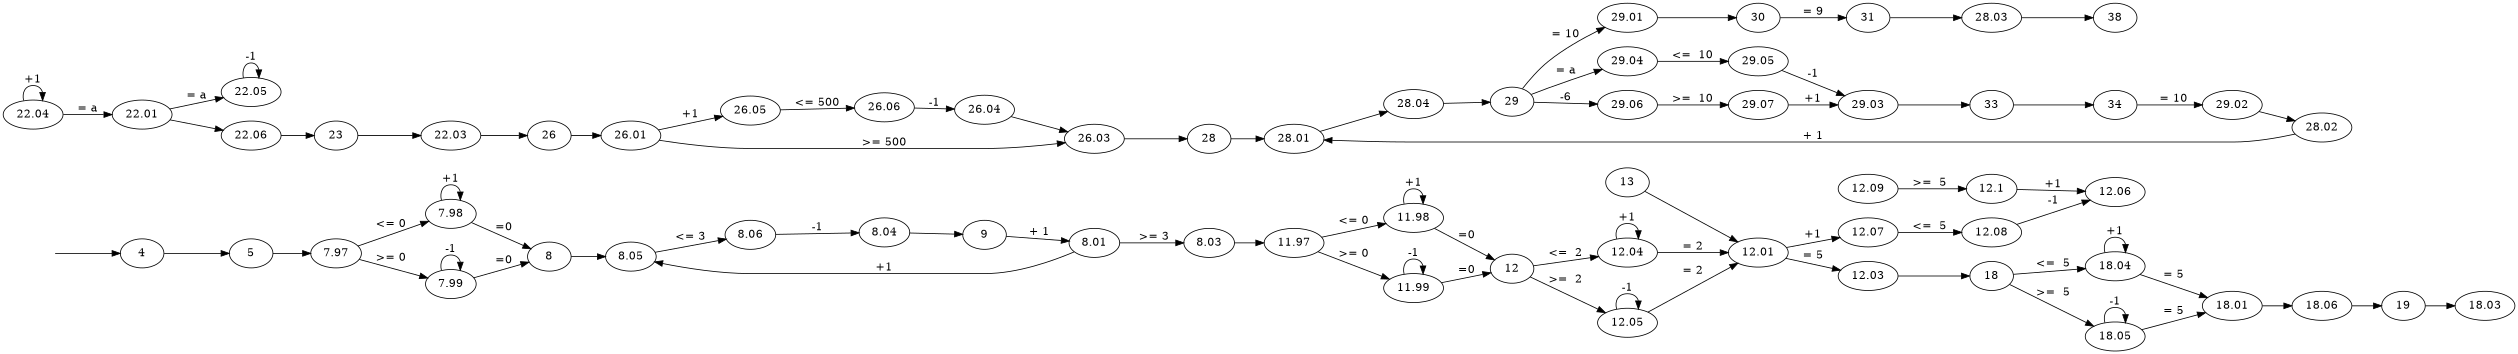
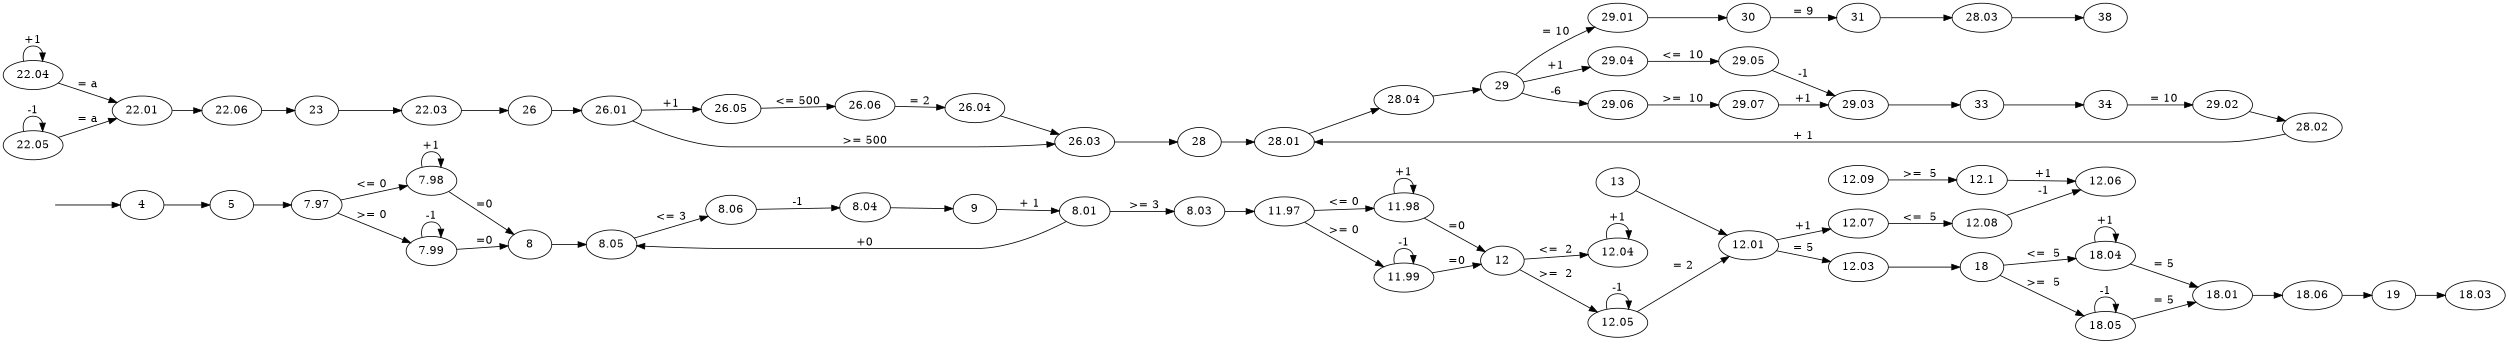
  digraph {
    rankdir=LR
    n1 [label=4]
    n2 [label=5]
    n3 [label=7.97]
    n4 [label=7.98]
    n5 [label=7.99]
    n6 [label=8]
    n7 [label=8.05]
    n8 [label=8.01]
    n9 [label=8.03]
    n10 [label=8.06]
    n11 [label=11.97]
    n12 [label=8.04]
    n13 [label=9]
    n14 [label=11.98]
    n15 [label=11.99]
    n16 [label=12]
    n17 [label=12.04]
    n18 [label=12.05]
    n19 [label=12.01]
    n20 [label=12.07]
    n21 [label=12.03]
    n22 [label=12.08]
    n23 [label=12.09]
    n24 [label=12.1]
    n25 [label=18]
    n26 [label=12.06]
    n27 [label=13]
    n28 [label=18.04]
    n29 [label=18.05]
    n30 [label=18.01]
    n31 [label=18.06]
    n32 [label=19]
    n33 [label=18.03]
    n34 [label=22.04]
    n35 [label=22.01]
    n36 [label=22.05]
    n37 [label=22.06]
    n38 [label=23]
    n39 [label=22.03]
    n40 [label=26]
    n41 [label=26.01]
    n42 [label=26.05]
    n43 [label=26.03]
    n44 [label=26.06]
    n45 [label=28]
    n46 [label=26.04]
    n47 [label=28.01]
    n48 [label=28.04]
    n49 [label=29]
    n50 [label=29.01]
    n51 [label=29.04]
    n52 [label=29.06]
    n53 [label=30]
    n54 [label=29.05]
    n55 [label=29.07]
    n56 [label=31]
    n57 [label=28.03]
    n58 [label=38]
    n59 [label=29.03]
    n60 [label=33]
    n61 [label=34]
    n62 [label=29.02]
    n63 [label=28.02]
    Qi [style=invis]
    n1 -> n2
    n2 -> n3
    n3 -> n4 [label="<= 0"]
    n3 -> n5 [label=">= 0"]
    n4 -> n4 [label="+1"]
    n4 -> n6 [label="=0"]
    n5 -> n5 [label=-1]
    n5 -> n6 [label="=0"]
    n6 -> n7
    n7 -> n10 [label="<= 3"]
-   n8 -> n7 [label="+1"]
+   n8 -> n7 [label="+0"]
    n8 -> n9 [label=">= 3"]
    n9 -> n11
    n10 -> n12 [label=-1]
    n11 -> n14 [label="<= 0"]
    n11 -> n15 [label=">= 0"]
    n12 -> n13
    n13 -> n8 [label="+ 1"]
    n14 -> n14 [label="+1"]
    n14 -> n16 [label="=0"]
    n15 -> n15 [label=-1]
    n15 -> n16 [label="=0"]
    n16 -> n17 [label="<=  2"]
    n16 -> n18 [label=">=  2"]
    n17 -> n17 [label="+1"]
-   n17 -> n19 [label="= 2"]
    n18 -> n18 [label=-1]
    n18 -> n19 [label="= 2"]
    n19 -> n20 [label="+1"]
    n19 -> n21 [label="= 5"]
    n20 -> n22 [label="<=  5"]
    n21 -> n25
    n22 -> n26 [label=-1]
    n23 -> n24 [label=">=  5"]
    n24 -> n26 [label="+1"]
    n25 -> n28 [label="<=  5"]
    n25 -> n29 [label=">=  5"]
    n27 -> n19
    n28 -> n28 [label="+1"]
    n28 -> n30 [label="= 5"]
    n29 -> n29 [label=-1]
    n29 -> n30 [label="= 5"]
    n30 -> n31
    n31 -> n32
    n32 -> n33
    n34 -> n34 [label="+1"]
    n34 -> n35 [label="= a"]
    n35 -> n37
-   n35 -> n36 [label="= a"]
+   n36 -> n35 [label="= a"]
    n36 -> n36 [label=-1]
    n37 -> n38
    n38 -> n39
    n39 -> n40
    n40 -> n41
    n41 -> n42 [label="+1"]
    n41 -> n43 [label=">= 500"]
    n42 -> n44 [label="<= 500"]
    n43 -> n45
-   n44 -> n46 [label=-1]
+   n44 -> n46 [label="= 2"]
    n45 -> n47
    n46 -> n43
    n47 -> n48
    n48 -> n49
    n49 -> n50 [label="= 10"]
-   n49 -> n51 [label="= a"]
+   n49 -> n51 [label="+1"]
    n49 -> n52 [label=-6]
    n50 -> n53
    n51 -> n54 [label="<=  10"]
    n52 -> n55 [label=">=  10"]
    n53 -> n56 [label="= 9"]
    n54 -> n59 [label=-1]
    n55 -> n59 [label="+1"]
    n56 -> n57
    n57 -> n58
    n59 -> n60
    n60 -> n61
    n61 -> n62 [label="= 10"]
    n62 -> n63
    n63 -> n47 [label="+ 1"]
    Qi -> n1
  }
